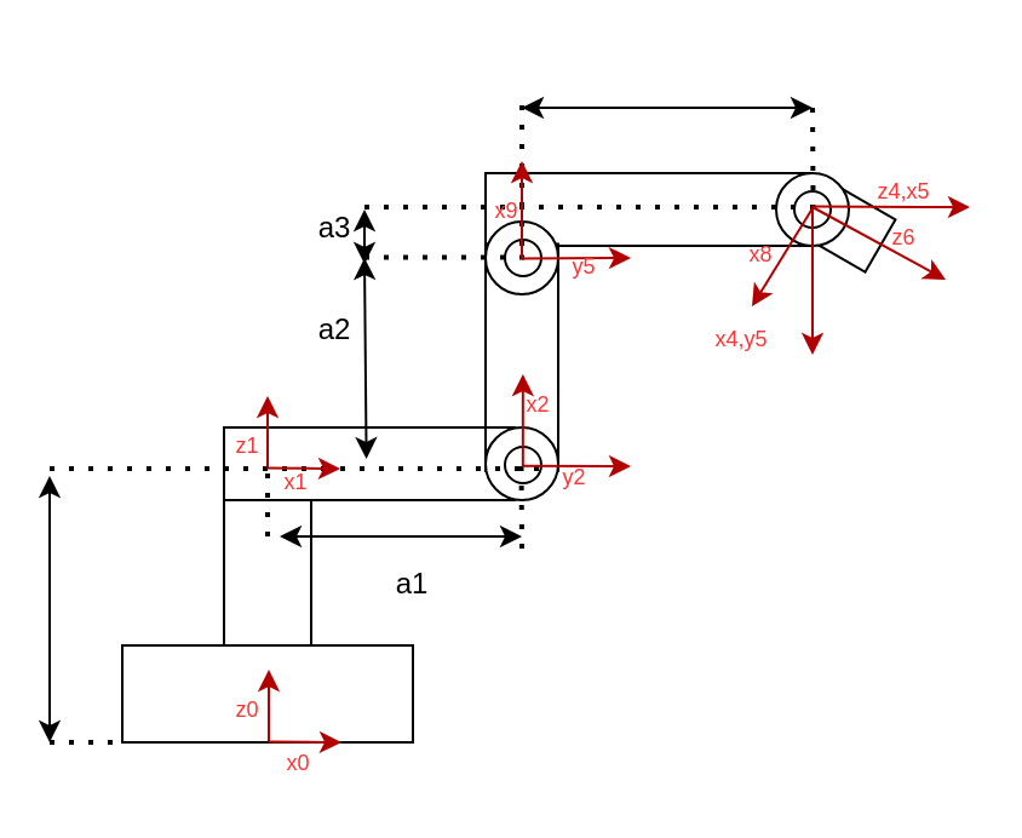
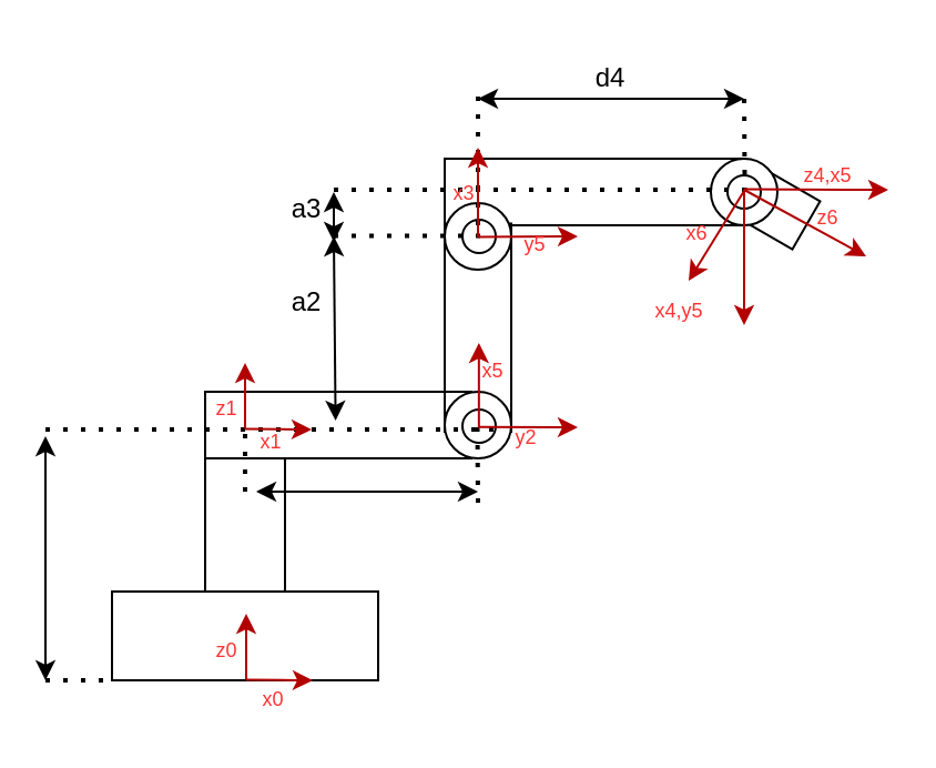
  <mxCell id="0" />
  <mxCell id="1" parent="0" />
  <mxCell id="2" value="" style="rounded=0;whiteSpace=wrap;html=1;fillColor=none;rotation=30;" vertex="1" parent="1"><mxGeometry x="335" y="81" width="30" height="25" as="geometry" /></mxCell>
  <mxCell id="3" value="" style="rounded=0;whiteSpace=wrap;html=1;fillColor=none;" parent="1" vertex="1"><mxGeometry x="200" y="71" width="135" height="30" as="geometry" /></mxCell>
  <mxCell id="4" value="" style="rounded=0;whiteSpace=wrap;html=1;rotation=-90;fillColor=none;" parent="1" vertex="1"><mxGeometry x="168.13" y="132.13" width="93.75" height="30" as="geometry" /></mxCell>
  <mxCell id="5" value="" style="rounded=0;whiteSpace=wrap;html=1;fillColor=none;" parent="1" vertex="1"><mxGeometry x="92" y="206" width="36" height="60" as="geometry" /></mxCell>
  <mxCell id="6" value="" style="rounded=0;whiteSpace=wrap;html=1;fillColor=none;" parent="1" vertex="1"><mxGeometry x="92" y="176" width="120" height="30" as="geometry" /></mxCell>
  <mxCell id="7" value="" style="ellipse;whiteSpace=wrap;html=1;aspect=fixed;fillColor=default;" parent="1" vertex="1"><mxGeometry x="200" y="176" width="30" height="30" as="geometry" /></mxCell>
  <mxCell id="8" value="" style="endArrow=classic;startArrow=classic;html=1;rounded=0;" parent="1" edge="1"><mxGeometry width="50" height="50" relative="1" as="geometry"><mxPoint x="20" y="196" as="sourcePoint" /><mxPoint x="20" y="306" as="targetPoint" /></mxGeometry></mxCell>
  <mxCell id="9" value="" style="rounded=0;whiteSpace=wrap;html=1;fillColor=none;" parent="1" vertex="1"><mxGeometry x="50" y="266" width="120" height="40" as="geometry" /></mxCell>
  <mxCell id="10" value="" style="endArrow=none;dashed=1;html=1;dashPattern=1 3;strokeWidth=2;rounded=0;entryX=0;entryY=1;entryDx=0;entryDy=0;" parent="1" target="9" edge="1"><mxGeometry width="50" height="50" relative="1" as="geometry"><mxPoint x="20" y="306" as="sourcePoint" /><mxPoint x="200" y="126" as="targetPoint" /></mxGeometry></mxCell>
  <mxCell id="11" value="" style="endArrow=none;dashed=1;html=1;dashPattern=1 3;strokeWidth=2;rounded=0;entryX=0.15;entryY=0.667;entryDx=0;entryDy=0;entryPerimeter=0;" parent="1" edge="1"><mxGeometry width="50" height="50" relative="1" as="geometry"><mxPoint x="110" y="221" as="sourcePoint" /><mxPoint x="110" y="191.01" as="targetPoint" /></mxGeometry></mxCell>
  <mxCell id="12" value="" style="endArrow=classic;startArrow=classic;html=1;rounded=0;" parent="1" edge="1"><mxGeometry width="50" height="50" relative="1" as="geometry"><mxPoint x="115" y="221" as="sourcePoint" /><mxPoint x="215" y="221" as="targetPoint" /></mxGeometry></mxCell>
- <mxCell id="13" value="a1" style="text;html=1;strokeColor=none;fillColor=none;align=center;verticalAlign=middle;whiteSpace=wrap;rounded=0;" parent="1" vertex="1"><mxGeometry x="140" y="226" width="60" height="30" as="geometry" /></mxCell>
  <mxCell id="14" value="" style="ellipse;whiteSpace=wrap;html=1;aspect=fixed;fillColor=default;" parent="1" vertex="1"><mxGeometry x="200" y="91" width="30" height="30" as="geometry" /></mxCell>
  <mxCell id="15" value="" style="endArrow=classic;startArrow=classic;html=1;rounded=0;" parent="1" edge="1"><mxGeometry width="50" height="50" relative="1" as="geometry"><mxPoint x="150" y="106" as="sourcePoint" /><mxPoint x="150.8" y="189" as="targetPoint" /></mxGeometry></mxCell>
  <mxCell id="16" value="a3" style="text;html=1;strokeColor=none;fillColor=none;align=center;verticalAlign=middle;whiteSpace=wrap;rounded=0;" parent="1" vertex="1"><mxGeometry x="108.13" y="78.5" width="60" height="30" as="geometry" /></mxCell>
  <mxCell id="17" value="" style="ellipse;whiteSpace=wrap;html=1;aspect=fixed;fillColor=default;" parent="1" vertex="1"><mxGeometry x="320" y="71" width="30" height="30" as="geometry" /></mxCell>
  <mxCell id="18" value="" style="endArrow=classic;startArrow=classic;html=1;rounded=0;" parent="1" edge="1"><mxGeometry width="50" height="50" relative="1" as="geometry"><mxPoint x="215" y="44" as="sourcePoint" /><mxPoint x="335" y="44" as="targetPoint" /></mxGeometry></mxCell>
+ <mxCell id="19" value="d4" style="text;html=1;strokeColor=none;fillColor=none;align=center;verticalAlign=middle;whiteSpace=wrap;rounded=0;" parent="1" vertex="1"><mxGeometry x="245" y="20" width="60" height="30" as="geometry" /></mxCell>
  <mxCell id="20" value="" style="ellipse;whiteSpace=wrap;html=1;aspect=fixed;fillColor=default;" parent="1" vertex="1"><mxGeometry x="208" y="184" width="15" height="15" as="geometry" /></mxCell>
  <mxCell id="21" value="" style="endArrow=none;dashed=1;html=1;dashPattern=1 3;strokeWidth=2;rounded=0;entryX=0.15;entryY=0.667;entryDx=0;entryDy=0;entryPerimeter=0;" parent="1" edge="1"><mxGeometry width="50" height="50" relative="1" as="geometry"><mxPoint x="215" y="226" as="sourcePoint" /><mxPoint x="214.71" y="186" as="targetPoint" /></mxGeometry></mxCell>
  <mxCell id="22" value="" style="ellipse;whiteSpace=wrap;html=1;aspect=fixed;fillColor=default;" parent="1" vertex="1"><mxGeometry x="208" y="98.5" width="15" height="15" as="geometry" /></mxCell>
  <mxCell id="23" value="" style="ellipse;whiteSpace=wrap;html=1;aspect=fixed;fillColor=default;" parent="1" vertex="1"><mxGeometry x="327.5" y="78.5" width="15" height="15" as="geometry" /></mxCell>
  <mxCell id="24" value="" style="endArrow=none;dashed=1;html=1;dashPattern=1 3;strokeWidth=2;rounded=0;" parent="1" edge="1"><mxGeometry width="50" height="50" relative="1" as="geometry"><mxPoint x="215" y="101" as="sourcePoint" /><mxPoint x="215" y="43" as="targetPoint" /></mxGeometry></mxCell>
  <mxCell id="25" value="" style="endArrow=none;dashed=1;html=1;dashPattern=1 3;strokeWidth=2;rounded=0;" parent="1" edge="1"><mxGeometry width="50" height="50" relative="1" as="geometry"><mxPoint x="216" y="105.8" as="sourcePoint" /><mxPoint x="146" y="105.8" as="targetPoint" /></mxGeometry></mxCell>
  <mxCell id="26" value="" style="endArrow=none;dashed=1;html=1;dashPattern=1 3;strokeWidth=2;rounded=0;" parent="1" edge="1"><mxGeometry width="50" height="50" relative="1" as="geometry"><mxPoint x="335.29" y="86" as="sourcePoint" /><mxPoint x="335" y="41" as="targetPoint" /></mxGeometry></mxCell>
  <mxCell id="27" value="" style="endArrow=none;dashed=1;html=1;dashPattern=1 3;strokeWidth=2;rounded=0;" edge="1" parent="1"><mxGeometry width="50" height="50" relative="1" as="geometry"><mxPoint x="336" y="85" as="sourcePoint" /><mxPoint x="150" y="85" as="targetPoint" /></mxGeometry></mxCell>
  <mxCell id="28" value="" style="endArrow=classic;startArrow=classic;html=1;rounded=0;" edge="1" parent="1"><mxGeometry width="50" height="50" relative="1" as="geometry"><mxPoint x="150" y="108.5" as="sourcePoint" /><mxPoint x="150" y="86" as="targetPoint" /></mxGeometry></mxCell>
  <mxCell id="29" value="a2" style="text;html=1;strokeColor=none;fillColor=none;align=center;verticalAlign=middle;whiteSpace=wrap;rounded=0;" vertex="1" parent="1"><mxGeometry x="108.13" y="121" width="60" height="30" as="geometry" /></mxCell>
  <mxCell id="30" value="" style="endArrow=classic;html=1;rounded=0;fillColor=#e51400;strokeColor=#B20000;" edge="1" parent="1"><mxGeometry width="50" height="50" relative="1" as="geometry"><mxPoint x="110.5" y="305.8" as="sourcePoint" /><mxPoint x="140.5" y="306" as="targetPoint" /></mxGeometry></mxCell>
  <mxCell id="31" value="" style="endArrow=classic;html=1;rounded=0;fillColor=#e51400;strokeColor=#B20000;" edge="1" parent="1"><mxGeometry width="50" height="50" relative="1" as="geometry"><mxPoint x="110.5" y="305.8" as="sourcePoint" /><mxPoint x="110.5" y="276" as="targetPoint" /></mxGeometry></mxCell>
  <mxCell id="32" value="&lt;font color=&quot;#ff3333&quot; style=&quot;font-size: 9px;&quot;&gt;x0&lt;/font&gt;" style="text;html=1;strokeColor=none;fillColor=none;align=center;verticalAlign=middle;whiteSpace=wrap;rounded=0;" vertex="1" parent="1"><mxGeometry x="108.5" y="304" width="28" height="20" as="geometry" /></mxCell>
  <mxCell id="33" value="&lt;font color=&quot;#ff3333&quot; style=&quot;font-size: 9px;&quot;&gt;z0&lt;/font&gt;" style="text;html=1;strokeColor=none;fillColor=none;align=center;verticalAlign=middle;whiteSpace=wrap;rounded=0;" vertex="1" parent="1"><mxGeometry x="87.5" y="282" width="28" height="20" as="geometry" /></mxCell>
  <mxCell id="34" value="&lt;font color=&quot;#ff3333&quot; style=&quot;font-size: 9px;&quot;&gt;x1&lt;/font&gt;" style="text;html=1;strokeColor=none;fillColor=none;align=center;verticalAlign=middle;whiteSpace=wrap;rounded=0;" vertex="1" parent="1"><mxGeometry x="108" y="188" width="28" height="20" as="geometry" /></mxCell>
  <mxCell id="35" value="" style="endArrow=none;dashed=1;html=1;dashPattern=1 3;strokeWidth=2;rounded=0;fontSize=9;fontColor=#FF3333;" edge="1" parent="1"><mxGeometry width="50" height="50" relative="1" as="geometry"><mxPoint x="20" y="193" as="sourcePoint" /><mxPoint x="222" y="193" as="targetPoint" /></mxGeometry></mxCell>
  <mxCell id="36" value="" style="endArrow=classic;html=1;rounded=0;fillColor=#e51400;strokeColor=#B20000;" edge="1" parent="1"><mxGeometry width="50" height="50" relative="1" as="geometry"><mxPoint x="110" y="192.8" as="sourcePoint" /><mxPoint x="140" y="193" as="targetPoint" /></mxGeometry></mxCell>
  <mxCell id="37" value="" style="endArrow=classic;html=1;rounded=0;fillColor=#e51400;strokeColor=#B20000;" edge="1" parent="1"><mxGeometry width="50" height="50" relative="1" as="geometry"><mxPoint x="110" y="192.8" as="sourcePoint" /><mxPoint x="110" y="163" as="targetPoint" /></mxGeometry></mxCell>
  <mxCell id="38" value="&lt;font color=&quot;#ff3333&quot; style=&quot;font-size: 9px;&quot;&gt;z1&lt;/font&gt;" style="text;html=1;strokeColor=none;fillColor=none;align=center;verticalAlign=middle;whiteSpace=wrap;rounded=0;" vertex="1" parent="1"><mxGeometry x="88" y="173" width="28" height="20" as="geometry" /></mxCell>
  <mxCell id="39" value="" style="endArrow=classic;html=1;rounded=0;fillColor=#e51400;strokeColor=#B20000;" edge="1" parent="1"><mxGeometry width="50" height="50" relative="1" as="geometry"><mxPoint x="215" y="191.93" as="sourcePoint" /><mxPoint x="260" y="192" as="targetPoint" /></mxGeometry></mxCell>
  <mxCell id="40" value="" style="endArrow=classic;html=1;rounded=0;fillColor=#e51400;strokeColor=#B20000;" edge="1" parent="1"><mxGeometry width="50" height="50" relative="1" as="geometry"><mxPoint x="215.42" y="192" as="sourcePoint" /><mxPoint x="215.42" y="154" as="targetPoint" /></mxGeometry></mxCell>
  <mxCell id="41" value="&lt;font style=&quot;font-size: 9px;&quot; color=&quot;#ff3333&quot;&gt;y2&lt;/font&gt;" style="text;html=1;strokeColor=none;fillColor=none;align=center;verticalAlign=middle;whiteSpace=wrap;rounded=0;" vertex="1" parent="1"><mxGeometry x="223" y="186" width="28" height="20" as="geometry" /></mxCell>
- <mxCell id="42" value="&lt;font style=&quot;font-size: 9px;&quot; color=&quot;#ff3333&quot;&gt;x2&lt;/font&gt;" style="text;html=1;strokeColor=none;fillColor=none;align=center;verticalAlign=middle;whiteSpace=wrap;rounded=0;" vertex="1" parent="1"><mxGeometry x="208" y="156" width="28" height="20" as="geometry" /></mxCell>
+ <mxCell id="42" value="&lt;font style=&quot;font-size: 9px;&quot; color=&quot;#ff3333&quot;&gt;x5&lt;/font&gt;" style="text;html=1;strokeColor=none;fillColor=none;align=center;verticalAlign=middle;whiteSpace=wrap;rounded=0;" vertex="1" parent="1"><mxGeometry x="208" y="156" width="28" height="20" as="geometry" /></mxCell>
  <mxCell id="43" value="" style="endArrow=classic;html=1;rounded=0;fillColor=#e51400;strokeColor=#B20000;" edge="1" parent="1"><mxGeometry width="50" height="50" relative="1" as="geometry"><mxPoint x="215" y="106.3" as="sourcePoint" /><mxPoint x="260" y="106" as="targetPoint" /></mxGeometry></mxCell>
  <mxCell id="44" value="" style="endArrow=classic;html=1;rounded=0;fillColor=#e51400;strokeColor=#B20000;" edge="1" parent="1"><mxGeometry width="50" height="50" relative="1" as="geometry"><mxPoint x="215" y="106.3" as="sourcePoint" /><mxPoint x="215" y="66" as="targetPoint" /></mxGeometry></mxCell>
  <mxCell id="45" value="&lt;font color=&quot;#ff3333&quot; style=&quot;font-size: 9px;&quot;&gt;y5&lt;/font&gt;" style="text;html=1;strokeColor=none;fillColor=none;align=center;verticalAlign=middle;whiteSpace=wrap;rounded=0;" vertex="1" parent="1"><mxGeometry x="227" y="98.5" width="28" height="20" as="geometry" /></mxCell>
- <mxCell id="46" value="&lt;font color=&quot;#ff3333&quot; style=&quot;font-size: 9px;&quot;&gt;x9&lt;/font&gt;" style="text;html=1;strokeColor=none;fillColor=none;align=center;verticalAlign=middle;whiteSpace=wrap;rounded=0;" vertex="1" parent="1"><mxGeometry x="195" y="76" width="28" height="20" as="geometry" /></mxCell>
+ <mxCell id="46" value="&lt;font color=&quot;#ff3333&quot; style=&quot;font-size: 9px;&quot;&gt;x3&lt;/font&gt;" style="text;html=1;strokeColor=none;fillColor=none;align=center;verticalAlign=middle;whiteSpace=wrap;rounded=0;" vertex="1" parent="1"><mxGeometry x="195" y="76" width="28" height="20" as="geometry" /></mxCell>
  <mxCell id="47" value="" style="endArrow=classic;html=1;rounded=0;fillColor=#e51400;strokeColor=#B20000;" edge="1" parent="1"><mxGeometry width="50" height="50" relative="1" as="geometry"><mxPoint x="335" y="84.8" as="sourcePoint" /><mxPoint x="400" y="85" as="targetPoint" /></mxGeometry></mxCell>
  <mxCell id="48" value="" style="endArrow=classic;html=1;rounded=0;fillColor=#e51400;strokeColor=#B20000;" edge="1" parent="1"><mxGeometry width="50" height="50" relative="1" as="geometry"><mxPoint x="335" y="84.8" as="sourcePoint" /><mxPoint x="335" y="146" as="targetPoint" /></mxGeometry></mxCell>
  <mxCell id="49" value="&lt;font color=&quot;#ff3333&quot; style=&quot;font-size: 9px;&quot;&gt;z4,&lt;/font&gt;&lt;font color=&quot;#ff3333&quot; style=&quot;font-size: 9px;&quot;&gt;x5&lt;/font&gt;" style="text;html=1;strokeColor=none;fillColor=none;align=center;verticalAlign=middle;whiteSpace=wrap;rounded=0;" vertex="1" parent="1"><mxGeometry x="359" y="68" width="28" height="20" as="geometry" /></mxCell>
  <mxCell id="50" value="&lt;font color=&quot;#ff3333&quot; style=&quot;font-size: 9px;&quot;&gt;x4,y5&lt;/font&gt;" style="text;html=1;strokeColor=none;fillColor=none;align=center;verticalAlign=middle;whiteSpace=wrap;rounded=0;" vertex="1" parent="1"><mxGeometry x="292" y="128.5" width="28" height="20" as="geometry" /></mxCell>
  <mxCell id="51" value="" style="endArrow=classic;html=1;rounded=0;fillColor=#e51400;strokeColor=#B20000;" edge="1" parent="1"><mxGeometry width="50" height="50" relative="1" as="geometry"><mxPoint x="335" y="85" as="sourcePoint" /><mxPoint x="390" y="115" as="targetPoint" /></mxGeometry></mxCell>
  <mxCell id="52" value="" style="endArrow=classic;html=1;rounded=0;fillColor=#e51400;strokeColor=#B20000;" edge="1" parent="1"><mxGeometry width="50" height="50" relative="1" as="geometry"><mxPoint x="335" y="85.5" as="sourcePoint" /><mxPoint x="310" y="126" as="targetPoint" /></mxGeometry></mxCell>
- <mxCell id="53" value="&lt;font style=&quot;font-size: 9px;&quot; color=&quot;#ff3333&quot;&gt;x8&lt;/font&gt;" style="text;html=1;strokeColor=none;fillColor=none;align=center;verticalAlign=middle;whiteSpace=wrap;rounded=0;" vertex="1" parent="1"><mxGeometry x="299.5" y="93.5" width="28" height="20" as="geometry" /></mxCell>
+ <mxCell id="53" value="&lt;font style=&quot;font-size: 9px;&quot; color=&quot;#ff3333&quot;&gt;x6&lt;/font&gt;" style="text;html=1;strokeColor=none;fillColor=none;align=center;verticalAlign=middle;whiteSpace=wrap;rounded=0;" vertex="1" parent="1"><mxGeometry x="299.5" y="93.5" width="28" height="20" as="geometry" /></mxCell>
  <mxCell id="54" value="&lt;font style=&quot;font-size: 9px;&quot; color=&quot;#ff3333&quot;&gt;z6&lt;/font&gt;" style="text;html=1;strokeColor=none;fillColor=none;align=center;verticalAlign=middle;whiteSpace=wrap;rounded=0;" vertex="1" parent="1"><mxGeometry x="359" y="87" width="28" height="20" as="geometry" /></mxCell>
